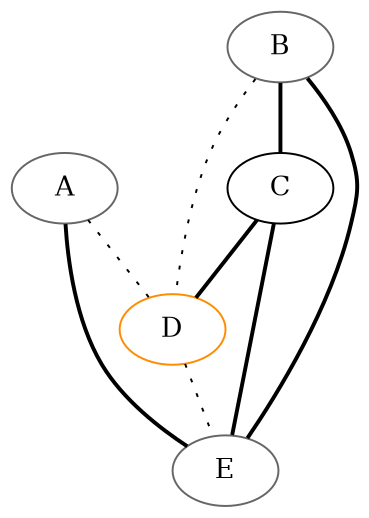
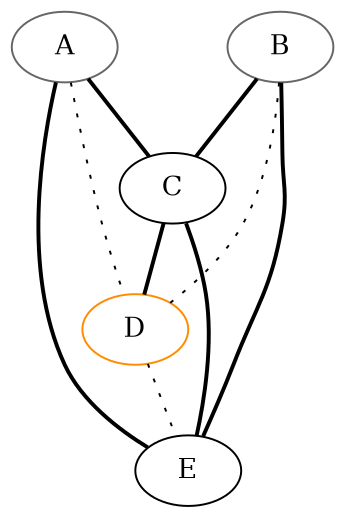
  graph {
    beautify=true
    node [color=black]
    edge [style=bold]
    C
    A [color=gray40]
    D [color=darkorange]
-   E [color=gray40]
+   E
    B [color=gray40]
    C -- D
    C -- E
+   A -- C
    A -- D [style=dotted]
    A -- E
    D -- E [style=dotted]
    B -- C
    B -- D [style=dotted]
    B -- E
  }
